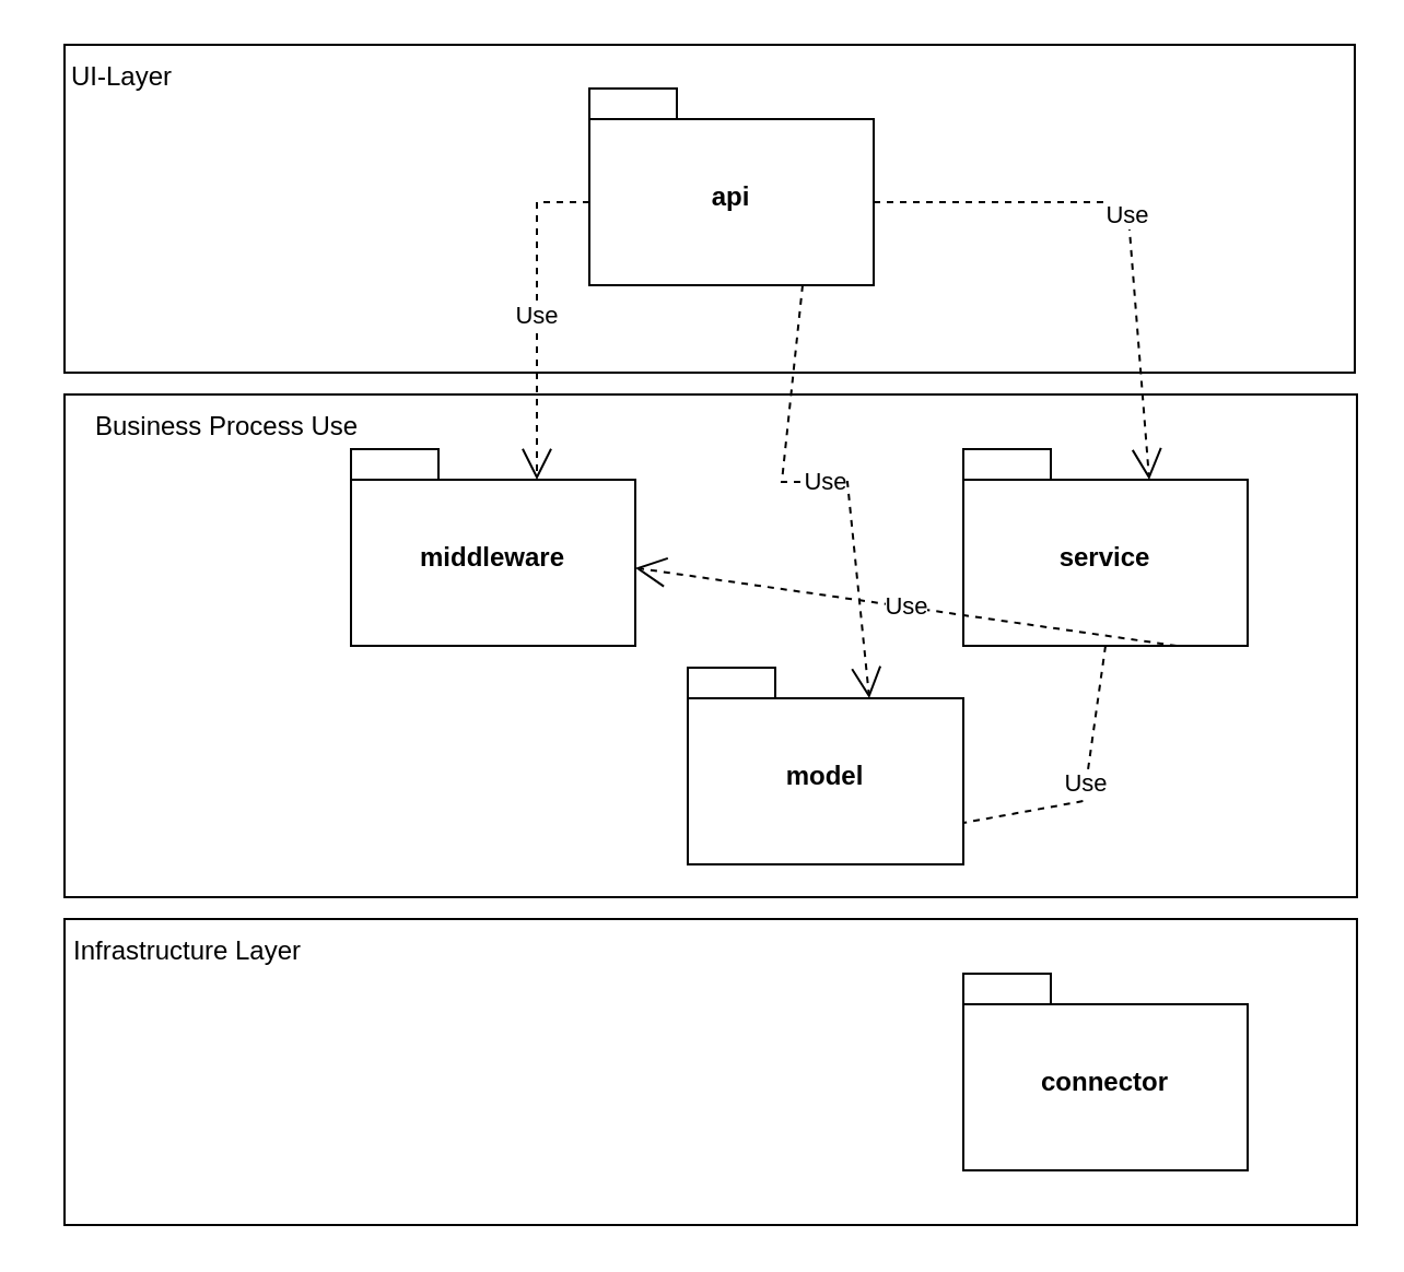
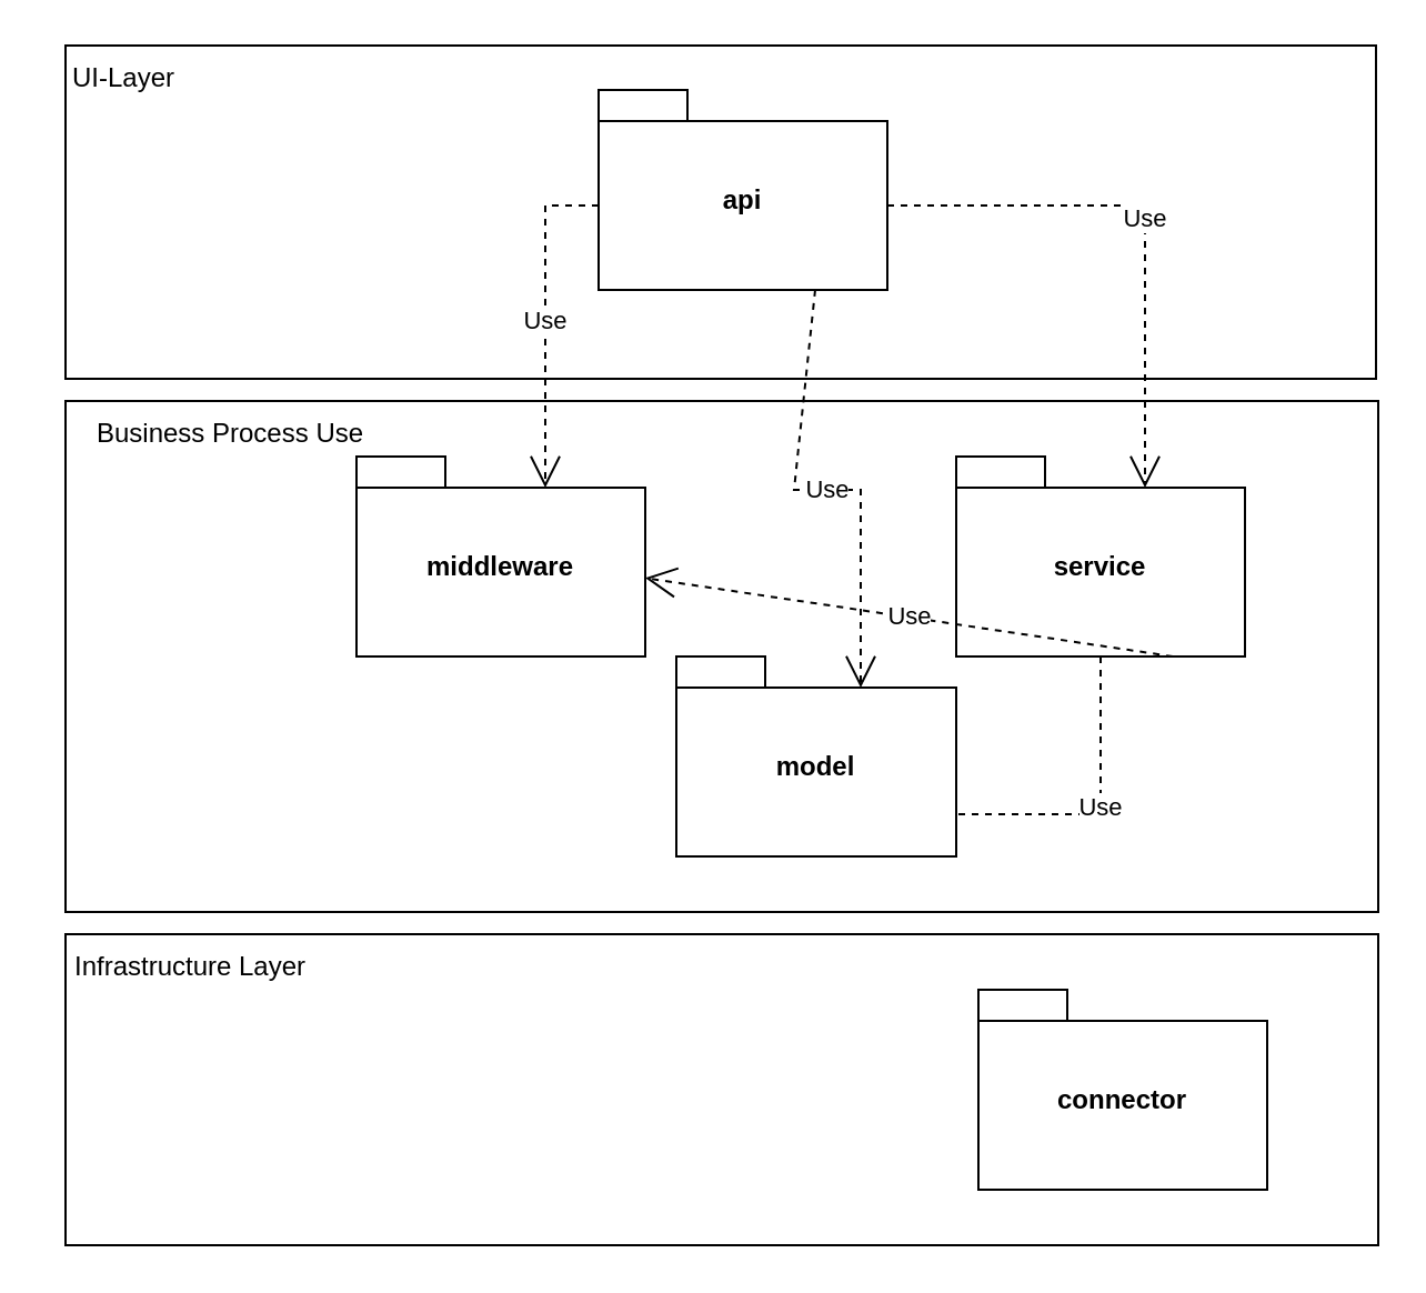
  <mxCell id="0" />
  <mxCell id="1" parent="0" />
  <mxCell id="2" value="" style="rounded=0;whiteSpace=wrap;html=1;" vertex="1" parent="1"><mxGeometry x="29" y="420" width="591" height="140" as="geometry" /></mxCell>
  <mxCell id="3" value="" style="rounded=0;whiteSpace=wrap;html=1;" vertex="1" parent="1"><mxGeometry x="29" y="180" width="591" height="230" as="geometry" /></mxCell>
  <mxCell id="4" value="" style="rounded=0;whiteSpace=wrap;html=1;align=left;" vertex="1" parent="1"><mxGeometry x="29" y="20" width="590" height="150" as="geometry" /></mxCell>
  <mxCell id="5" value="api" style="shape=folder;fontStyle=1;spacingTop=10;tabWidth=40;tabHeight=14;tabPosition=left;html=1;whiteSpace=wrap;" vertex="1" parent="1"><mxGeometry x="269" y="40" width="130" height="90" as="geometry" /></mxCell>
  <mxCell id="6" value="connector" style="shape=folder;fontStyle=1;spacingTop=10;tabWidth=40;tabHeight=14;tabPosition=left;html=1;whiteSpace=wrap;" vertex="1" parent="1"><mxGeometry x="440" y="445" width="130" height="90" as="geometry" /></mxCell>
- <mxCell id="7" value="model" style="shape=folder;fontStyle=1;spacingTop=10;tabWidth=40;tabHeight=14;tabPosition=left;html=1;whiteSpace=wrap;" vertex="1" parent="1"><mxGeometry x="314" y="305" width="126" height="90" as="geometry" /></mxCell>
+ <mxCell id="7" value="model" style="shape=folder;fontStyle=1;spacingTop=10;tabWidth=40;tabHeight=14;tabPosition=left;html=1;whiteSpace=wrap;" vertex="1" parent="1"><mxGeometry x="304" y="295" width="126" height="90" as="geometry" /></mxCell>
  <mxCell id="8" value="middleware" style="shape=folder;fontStyle=1;spacingTop=10;tabWidth=40;tabHeight=14;tabPosition=left;html=1;whiteSpace=wrap;" vertex="1" parent="1"><mxGeometry x="160" y="205" width="130" height="90" as="geometry" /></mxCell>
- <mxCell id="9" value="service" style="shape=folder;fontStyle=1;spacingTop=10;tabWidth=40;tabHeight=14;tabPosition=left;html=1;whiteSpace=wrap;" vertex="1" parent="1"><mxGeometry x="440" y="205" width="130" height="90" as="geometry" /></mxCell>
+ <mxCell id="9" value="service" style="shape=folder;fontStyle=1;spacingTop=10;tabWidth=40;tabHeight=14;tabPosition=left;html=1;whiteSpace=wrap;" vertex="1" parent="1"><mxGeometry x="430" y="205" width="130" height="90" as="geometry" /></mxCell>
  <mxCell id="10" value="UI-Layer" style="text;html=1;align=center;verticalAlign=middle;resizable=0;points=[];autosize=1;strokeColor=none;fillColor=none;" vertex="1" parent="1"><mxGeometry x="20" y="20" width="70" height="30" as="geometry" /></mxCell>
  <mxCell id="11" value="Business Process Use" style="text;html=1;align=center;verticalAlign=middle;resizable=0;points=[];autosize=1;strokeColor=none;fillColor=none;" vertex="1" parent="1"><mxGeometry x="28" y="180" width="150" height="30" as="geometry" /></mxCell>
  <mxCell id="12" value="Infrastructure Layer" style="text;html=1;align=center;verticalAlign=middle;resizable=0;points=[];autosize=1;strokeColor=none;fillColor=none;" vertex="1" parent="1"><mxGeometry x="20" y="420" width="130" height="30" as="geometry" /></mxCell>
  <mxCell id="13" value="Use" style="endArrow=open;endSize=12;dashed=1;html=1;rounded=0;entryX=0;entryY=0;entryDx=85;entryDy=14;entryPerimeter=0;exitX=0;exitY=0;exitDx=0;exitDy=52;exitPerimeter=0;" edge="1" parent="1" source="5" target="8"><mxGeometry width="160" relative="1" as="geometry"><mxPoint x="70" y="90" as="sourcePoint" /><mxPoint x="230" y="90" as="targetPoint" /><Array as="points"><mxPoint x="245" y="92" /></Array></mxGeometry></mxCell>
  <mxCell id="14" value="Use" style="endArrow=open;endSize=12;dashed=1;html=1;rounded=0;exitX=0;exitY=0;exitDx=130;exitDy=52;exitPerimeter=0;entryX=0;entryY=0;entryDx=85;entryDy=14;entryPerimeter=0;" edge="1" parent="1" source="5" target="9"><mxGeometry width="160" relative="1" as="geometry"><mxPoint x="440" y="80" as="sourcePoint" /><mxPoint x="600" y="80" as="targetPoint" /><Array as="points"><mxPoint x="515" y="92" /></Array></mxGeometry></mxCell>
  <mxCell id="15" value="Use" style="endArrow=open;endSize=12;dashed=1;html=1;rounded=0;exitX=0.75;exitY=1;exitDx=0;exitDy=0;exitPerimeter=0;entryX=0;entryY=0;entryDx=83;entryDy=14;entryPerimeter=0;" edge="1" parent="1" source="5" target="7"><mxGeometry width="160" relative="1" as="geometry"><mxPoint x="-30" y="340" as="sourcePoint" /><mxPoint x="130" y="340" as="targetPoint" /><Array as="points"><mxPoint x="357" y="220" /><mxPoint x="387" y="220" /></Array></mxGeometry></mxCell>
  <mxCell id="16" value="Use" style="endArrow=open;endSize=12;dashed=1;html=1;rounded=0;exitX=0.75;exitY=1;exitDx=0;exitDy=0;exitPerimeter=0;" edge="1" parent="1" source="9" target="8"><mxGeometry width="160" relative="1" as="geometry"><mxPoint x="510" y="350" as="sourcePoint" /><mxPoint x="670" y="350" as="targetPoint" /></mxGeometry></mxCell>
  <mxCell id="17" value="Use" style="endArrow=none;endSize=12;dashed=1;html=1;rounded=0;exitX=0.5;exitY=1;exitDx=0;exitDy=0;exitPerimeter=0;entryX=0;entryY=0;entryDx=126;entryDy=71;entryPerimeter=0;" edge="1" parent="1" source="9" target="7"><mxGeometry width="160" relative="1" as="geometry"><mxPoint x="120" y="510" as="sourcePoint" /><mxPoint x="280" y="510" as="targetPoint" /><Array as="points"><mxPoint x="495" y="366" /></Array></mxGeometry></mxCell>
